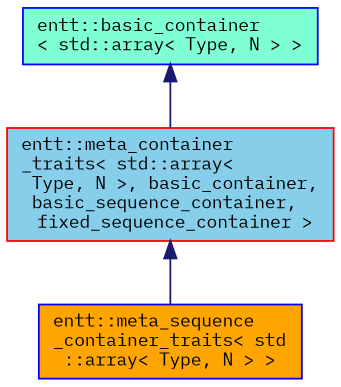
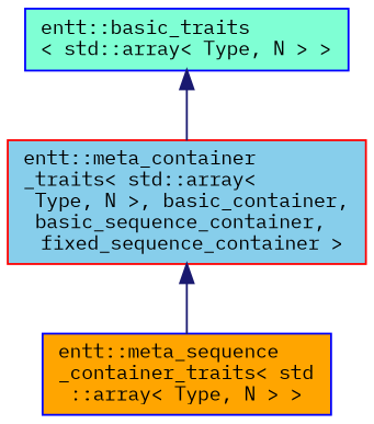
  digraph {
    rankdir=TB
    fontname="IBM Plex Mono"
    node [color=blue fontname="IBM Plex Mono" fontsize=10 shape=record style=filled]
    edge [color=midnightblue dir=back fontname="IBM Plex Mono" fontsize=10 labelfontname=Helvetica labelfontsize=10 style=solid]
-   n1 [fillcolor=aquamarine height=0.2 label="entt::basic_container\l\< std::array\< Type, N \> \>" width=0.4]
+   n1 [fillcolor=aquamarine height=0.2 label="entt::basic_traits\l\< std::array\< Type, N \> \>" width=0.4]
    n2 [color=red fillcolor=skyblue height=0.2 label="entt::meta_container\l_traits\< std::array\<\l Type, N \>, basic_container,\l basic_sequence_container,\l fixed_sequence_container \>" width=0.4]
    n3 [fillcolor=orange height=0.2 label="entt::meta_sequence\l_container_traits\< std\l::array\< Type, N \> \>" width=0.4]
    n1 -> n2
    n2 -> n3
  }
